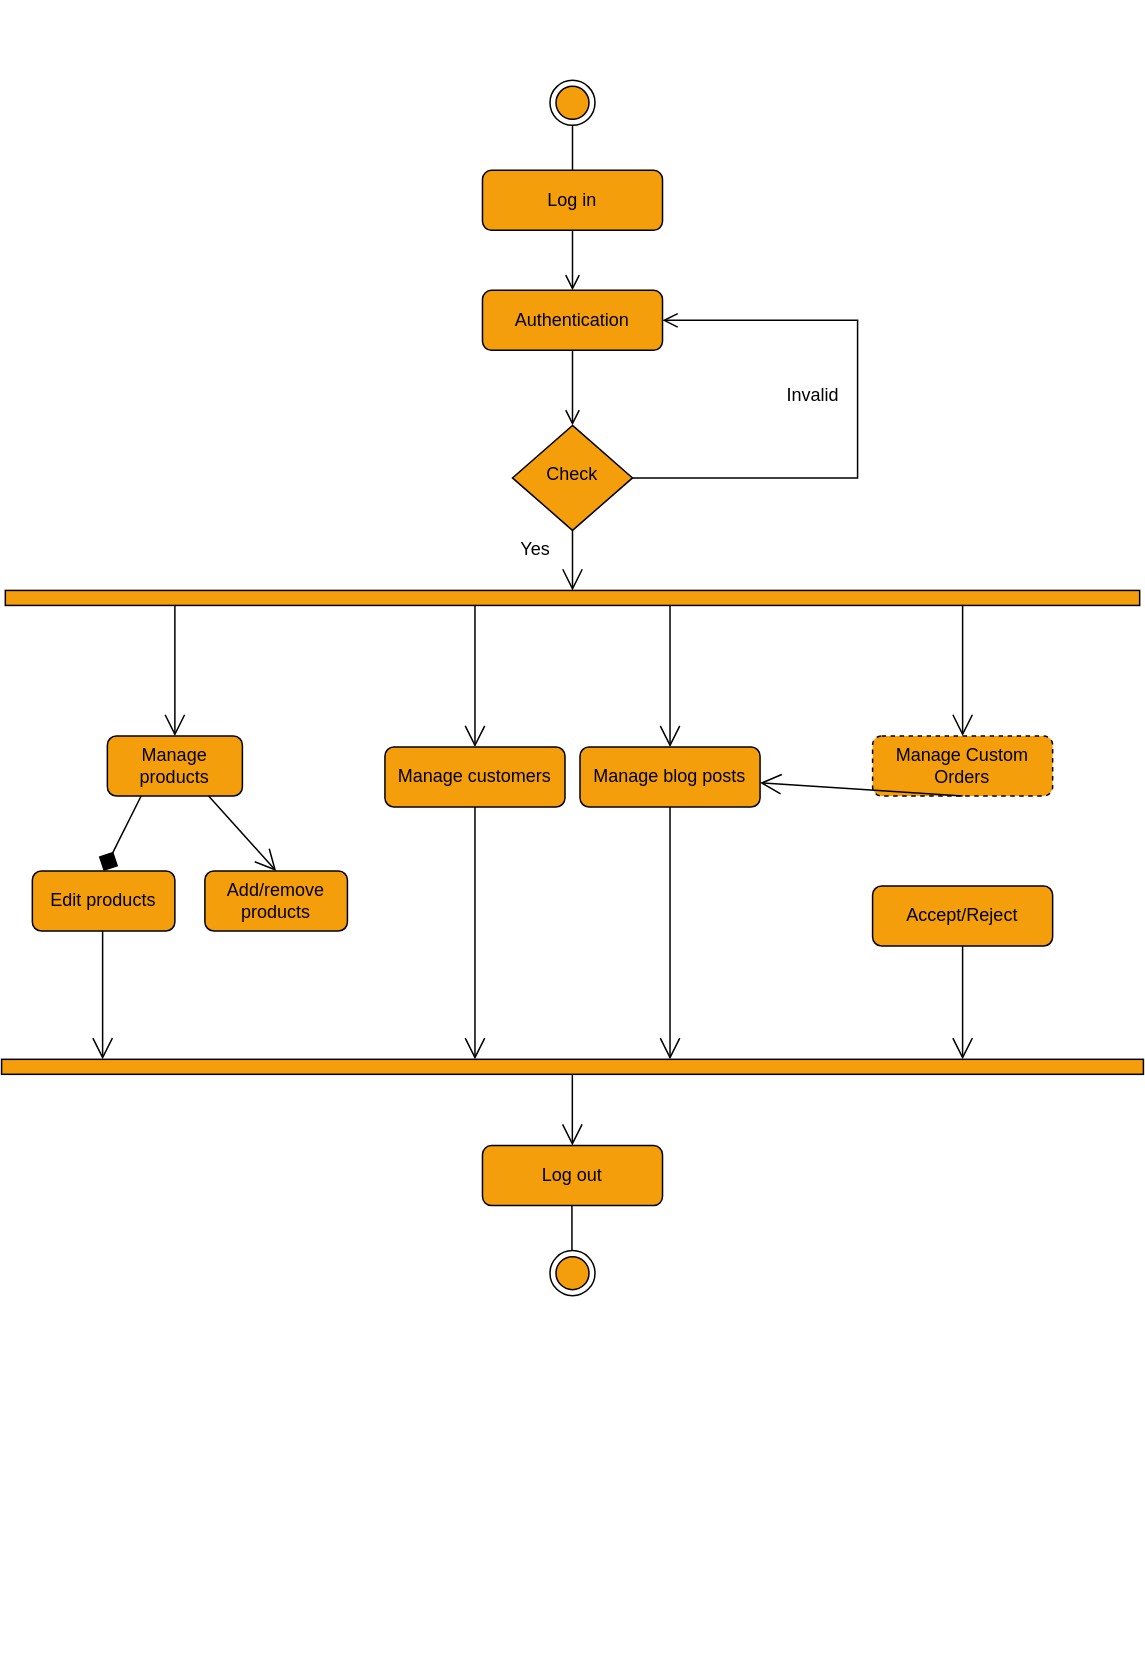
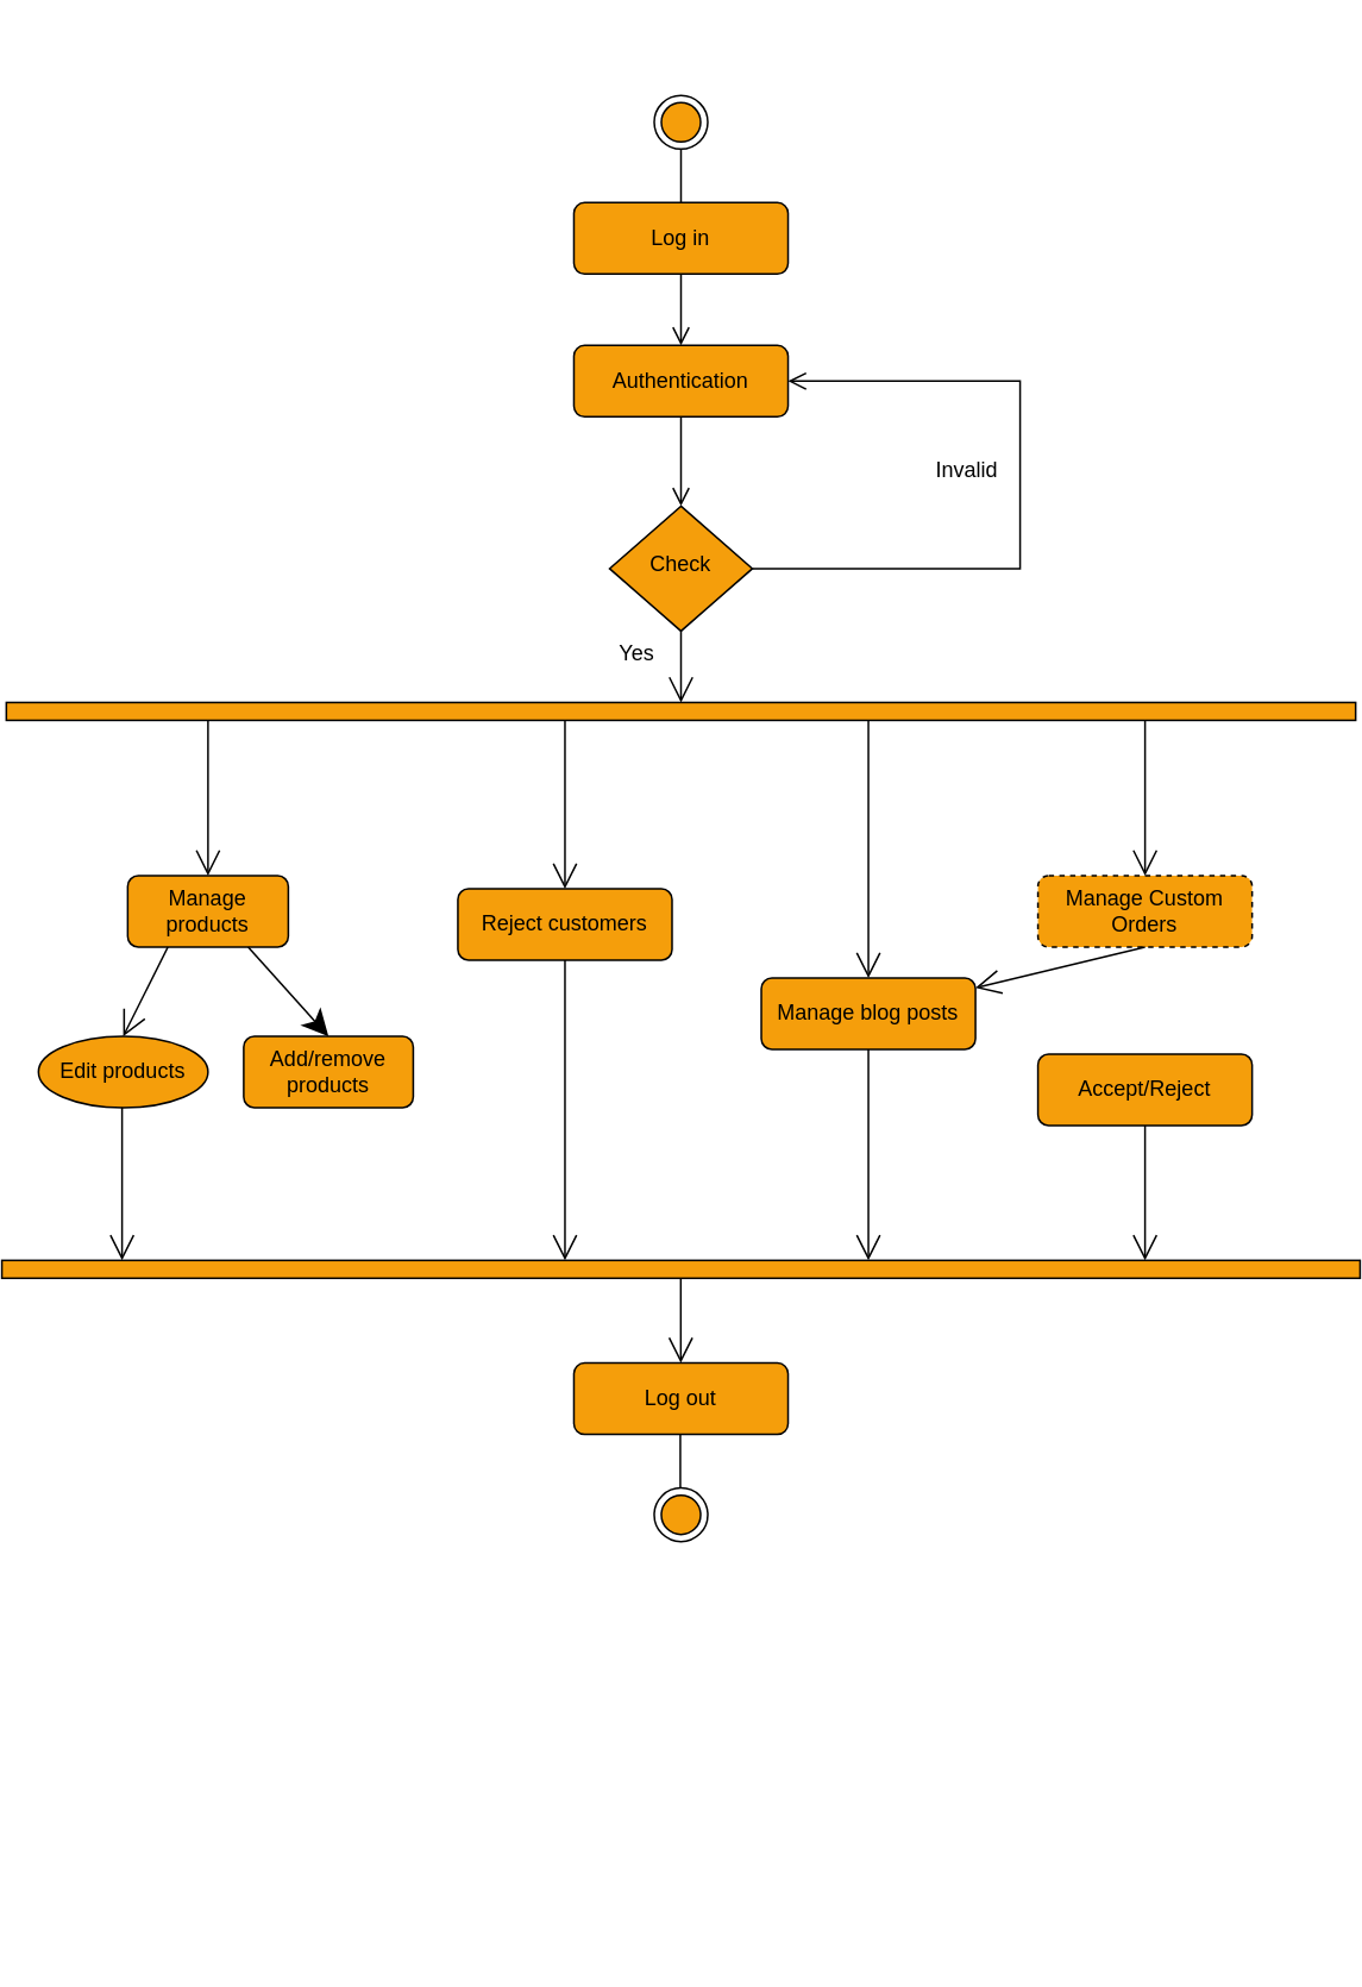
  <mxCell id="0" />
  <mxCell id="1" parent="0" />
  <mxCell id="2" value="" style="rounded=0;html=1;jettySize=auto;orthogonalLoop=1;fontSize=11;endArrow=open;endFill=0;endSize=8;strokeWidth=1;shadow=0;labelBackgroundColor=none;edgeStyle=orthogonalEdgeStyle;strokeColor=light-dark(#000000,#000000);" edge="1" parent="1" source="11" target="5"><mxGeometry relative="1" as="geometry" /></mxCell>
  <mxCell id="3" value="&lt;font style=&quot;color: light-dark(rgb(0, 0, 0), rgb(0, 0, 0));&quot;&gt;Log in&lt;/font&gt;" style="rounded=1;whiteSpace=wrap;html=1;fontSize=12;glass=0;strokeWidth=1;shadow=0;fillColor=light-dark(#F59E0B,#F59E0B);strokeColor=light-dark(#000000,#000000);" vertex="1" parent="1"><mxGeometry x="320" y="113" width="120" height="40" as="geometry" /></mxCell>
  <mxCell id="4" value="&lt;font style=&quot;color: light-dark(rgb(0, 0, 0), rgb(0, 0, 0)); font-size: 12px;&quot;&gt;Invalid&lt;/font&gt;" style="edgeStyle=orthogonalEdgeStyle;rounded=0;html=1;jettySize=auto;orthogonalLoop=1;fontSize=11;endArrow=open;endFill=0;endSize=8;strokeWidth=1;shadow=0;labelBackgroundColor=none;strokeColor=light-dark(#000000,#000000);entryX=1;entryY=0.5;entryDx=0;entryDy=0;" edge="1" parent="1" source="5" target="11"><mxGeometry x="0.065" y="30" relative="1" as="geometry"><mxPoint as="offset" /><mxPoint x="570.091" y="223" as="targetPoint" /><Array as="points"><mxPoint x="570" y="318" /><mxPoint x="570" y="213" /></Array></mxGeometry></mxCell>
  <mxCell id="5" value="&lt;font style=&quot;color: light-dark(rgb(0, 0, 0), rgb(0, 0, 0));&quot;&gt;Check&lt;/font&gt;" style="rhombus;whiteSpace=wrap;html=1;shadow=0;fontFamily=Helvetica;fontSize=12;align=center;strokeWidth=1;spacing=6;spacingTop=-4;fillColor=light-dark(#F59E0B,#F59E0B);strokeColor=light-dark(#000000,#000000);" vertex="1" parent="1"><mxGeometry x="340" y="283" width="80" height="70" as="geometry" /></mxCell>
  <mxCell id="6" value="&lt;font style=&quot;color: light-dark(rgb(0, 0, 0), rgb(0, 0, 0));&quot;&gt;Log out&lt;/font&gt;" style="rounded=1;whiteSpace=wrap;html=1;fontSize=12;glass=0;strokeWidth=1;shadow=0;strokeColor=light-dark(#000000,#000000);fillColor=light-dark(#F59E0B,#F59E0B);" vertex="1" parent="1"><mxGeometry x="320" y="763" width="120" height="40" as="geometry" /></mxCell>
  <mxCell id="7" value="" style="ellipse;html=1;shape=endState;fillColor=light-dark(#F59E0B,#F59E0B);strokeColor=light-dark(#000000,#000000);" vertex="1" parent="1"><mxGeometry x="365" y="53" width="30" height="30" as="geometry" /></mxCell>
  <mxCell id="8" value="" style="endArrow=none;html=1;rounded=0;strokeColor=light-dark(#000000,#000000);entryX=0.5;entryY=1;entryDx=0;entryDy=0;exitX=0.5;exitY=0;exitDx=0;exitDy=0;" edge="1" parent="1" source="3" target="7"><mxGeometry width="50" height="50" relative="1" as="geometry"><mxPoint x="355" y="113" as="sourcePoint" /><mxPoint x="405" y="63" as="targetPoint" /></mxGeometry></mxCell>
  <mxCell id="9" value="" style="ellipse;html=1;shape=endState;fillColor=light-dark(#F59E0B,#F59E0B);strokeColor=light-dark(#000000,#000000);" vertex="1" parent="1"><mxGeometry x="365" y="833" width="30" height="30" as="geometry" /></mxCell>
  <mxCell id="10" value="" style="rounded=0;html=1;jettySize=auto;orthogonalLoop=1;fontSize=11;endArrow=open;endFill=0;endSize=8;strokeWidth=1;shadow=0;labelBackgroundColor=none;edgeStyle=orthogonalEdgeStyle;strokeColor=light-dark(#000000,#000000);" edge="1" parent="1" source="3" target="11"><mxGeometry relative="1" as="geometry"><mxPoint x="380" y="153" as="sourcePoint" /><mxPoint x="380" y="413" as="targetPoint" /></mxGeometry></mxCell>
  <mxCell id="11" value="&lt;font style=&quot;color: light-dark(rgb(0, 0, 0), rgb(0, 0, 0));&quot;&gt;Authentication&lt;/font&gt;" style="rounded=1;whiteSpace=wrap;html=1;fontSize=12;glass=0;strokeWidth=1;shadow=0;fillColor=light-dark(#F59E0B,#F59E0B);strokeColor=light-dark(#000000,#000000);" vertex="1" parent="1"><mxGeometry x="320" y="193" width="120" height="40" as="geometry" /></mxCell>
  <mxCell id="12" value="" style="html=1;points=[[0,0,0,0,5],[0,1,0,0,-5],[1,0,0,0,5],[1,1,0,0,-5]];perimeter=orthogonalPerimeter;outlineConnect=0;targetShapes=umlLifeline;portConstraint=eastwest;newEdgeStyle={&quot;curved&quot;:0,&quot;rounded&quot;:0};rotation=-90;strokeColor=light-dark(#000000,#000000);fillColor=light-dark(#F59E0B,#F59E0B);" vertex="1" parent="1"><mxGeometry x="375" y="20" width="10" height="756" as="geometry" /></mxCell>
  <mxCell id="13" value="&lt;font style=&quot;color: light-dark(rgb(0, 0, 0), rgb(0, 0, 0));&quot;&gt;Manage products&lt;/font&gt;" style="rounded=1;whiteSpace=wrap;html=1;fontSize=12;glass=0;strokeWidth=1;shadow=0;fillColor=light-dark(#F59E0B,#F59E0B);strokeColor=light-dark(#000000,#000000);" vertex="1" parent="1"><mxGeometry x="70" y="490" width="90" height="40" as="geometry" /></mxCell>
  <mxCell id="14" value="" style="endArrow=open;endFill=1;endSize=12;html=1;rounded=0;strokeColor=light-dark(#000000,#000000);entryX=0.5;entryY=0;entryDx=0;entryDy=0;" edge="1" parent="1" source="12" target="13"><mxGeometry width="160" relative="1" as="geometry"><mxPoint x="269.98" y="402.66" as="sourcePoint" /><mxPoint x="270" y="523" as="targetPoint" /></mxGeometry></mxCell>
- <mxCell id="15" value="" style="endArrow=diamond;endFill=1;endSize=12;html=1;rounded=0;strokeColor=light-dark(#000000,#000000);exitX=0.25;exitY=1;exitDx=0;exitDy=0;entryX=0.5;entryY=0;entryDx=0;entryDy=0;" edge="1" parent="1" source="13" target="16"><mxGeometry width="160" relative="1" as="geometry"><mxPoint x="125" y="530" as="sourcePoint" /><mxPoint x="155" y="590" as="targetPoint" /></mxGeometry></mxCell>
- <mxCell id="16" value="&lt;font style=&quot;color: light-dark(rgb(0, 0, 0), rgb(0, 0, 0));&quot;&gt;Edit products&lt;/font&gt;" style="rounded=1;whiteSpace=wrap;html=1;fontSize=12;glass=0;strokeWidth=1;shadow=0;strokeColor=light-dark(#000000,#000000);fillColor=light-dark(#F59E0B,#F59E0B);" vertex="1" parent="1"><mxGeometry x="20" y="580" width="95" height="40" as="geometry" /></mxCell>
+ <mxCell id="15" value="" style="endArrow=open;endFill=1;endSize=12;html=1;rounded=0;strokeColor=light-dark(#000000,#000000);exitX=0.25;exitY=1;exitDx=0;exitDy=0;entryX=0.5;entryY=0;entryDx=0;entryDy=0;" edge="1" parent="1" source="13" target="16"><mxGeometry width="160" relative="1" as="geometry"><mxPoint x="125" y="530" as="sourcePoint" /><mxPoint x="155" y="590" as="targetPoint" /></mxGeometry></mxCell>
+ <mxCell id="16" value="&lt;font style=&quot;color: light-dark(rgb(0, 0, 0), rgb(0, 0, 0));&quot;&gt;Edit products&lt;/font&gt;" style="ellipse;whiteSpace=wrap;html=1;fontSize=12;glass=0;strokeWidth=1;shadow=0;strokeColor=light-dark(#000000,#000000);fillColor=light-dark(#F59E0B,#F59E0B);" vertex="1" parent="1"><mxGeometry x="20" y="580" width="95" height="40" as="geometry" /></mxCell>
  <mxCell id="17" value="" style="html=1;points=[[0,0,0,0,5],[0,1,0,0,-5],[1,0,0,0,5],[1,1,0,0,-5]];perimeter=orthogonalPerimeter;outlineConnect=0;targetShapes=umlLifeline;portConstraint=eastwest;newEdgeStyle={&quot;curved&quot;:0,&quot;rounded&quot;:0};rotation=-90;strokeColor=light-dark(#000000,#000000);fillColor=light-dark(#F59E0B,#F59E0B);" vertex="1" parent="1"><mxGeometry x="375" y="330" width="10" height="761" as="geometry" /></mxCell>
  <mxCell id="18" value="" style="endArrow=open;endFill=1;endSize=12;html=1;rounded=0;exitX=0.5;exitY=1;exitDx=0;exitDy=0;strokeColor=light-dark(#000000,#000000);" edge="1" parent="1" source="5" target="12"><mxGeometry width="160" relative="1" as="geometry"><mxPoint x="330" y="393" as="sourcePoint" /><mxPoint x="490" y="393" as="targetPoint" /></mxGeometry></mxCell>
  <mxCell id="19" value="&lt;font style=&quot;color: light-dark(rgb(0, 0, 0), rgb(0, 0, 0));&quot;&gt;Manage Custom Orders&lt;/font&gt;" style="rounded=1;whiteSpace=wrap;html=1;fontSize=12;glass=0;strokeWidth=1;shadow=0;fillColor=light-dark(#F59E0B,#F59E0B);strokeColor=light-dark(#000000,#000000);dashed=1;" vertex="1" parent="1"><mxGeometry x="580" y="490" width="120" height="40" as="geometry" /></mxCell>
  <mxCell id="20" value="" style="endArrow=open;endFill=1;endSize=12;html=1;rounded=0;strokeColor=light-dark(#000000,#000000);entryX=0.5;entryY=0;entryDx=0;entryDy=0;" edge="1" parent="1" source="12" target="19"><mxGeometry width="160" relative="1" as="geometry"><mxPoint x="490" y="403.59" as="sourcePoint" /><mxPoint x="629.98" y="523" as="targetPoint" /></mxGeometry></mxCell>
  <mxCell id="21" value="" style="endArrow=open;endFill=1;endSize=12;html=1;rounded=0;strokeColor=light-dark(#000000,#000000);exitX=0.5;exitY=1;exitDx=0;exitDy=0;" edge="1" parent="1" source="19" target="33"><mxGeometry width="160" relative="1" as="geometry"><mxPoint x="614.98" y="525" as="sourcePoint" /><mxPoint x="628.75" y="674.89" as="targetPoint" /></mxGeometry></mxCell>
  <mxCell id="22" value="&lt;font style=&quot;color: light-dark(rgb(0, 0, 0), rgb(0, 0, 0));&quot;&gt;Yes&lt;/font&gt;" style="text;html=1;align=center;verticalAlign=middle;resizable=0;points=[];autosize=1;strokeColor=none;fillColor=none;" vertex="1" parent="1"><mxGeometry x="335" y="351" width="40" height="30" as="geometry" /></mxCell>
  <mxCell id="23" value="" style="endArrow=none;html=1;rounded=0;strokeColor=light-dark(#000000,#000000);entryX=0.5;entryY=1;entryDx=0;entryDy=0;exitX=0.5;exitY=0;exitDx=0;exitDy=0;" edge="1" parent="1"><mxGeometry width="50" height="50" relative="1" as="geometry"><mxPoint x="379.63" y="833" as="sourcePoint" /><mxPoint x="379.63" y="803" as="targetPoint" /></mxGeometry></mxCell>
  <mxCell id="24" value="" style="endArrow=open;endFill=1;endSize=12;html=1;rounded=0;strokeColor=light-dark(#000000,#000000);exitX=0.493;exitY=0.997;exitDx=0;exitDy=0;exitPerimeter=0;" edge="1" parent="1" source="16" target="17"><mxGeometry width="160" relative="1" as="geometry"><mxPoint x="130" y="640" as="sourcePoint" /><mxPoint x="218.67" y="704.73" as="targetPoint" /></mxGeometry></mxCell>
  <mxCell id="25" value="" style="endArrow=open;endFill=1;endSize=12;html=1;rounded=0;strokeColor=light-dark(#000000,#000000);" edge="1" parent="1" source="17"><mxGeometry width="160" relative="1" as="geometry"><mxPoint x="379.89" y="723" as="sourcePoint" /><mxPoint x="379.89" y="763" as="targetPoint" /></mxGeometry></mxCell>
- <mxCell id="26" value="&lt;font style=&quot;color: light-dark(rgb(0, 0, 0), rgb(0, 0, 0));&quot;&gt;Manage customers&lt;/font&gt;" style="rounded=1;whiteSpace=wrap;html=1;fontSize=12;glass=0;strokeWidth=1;shadow=0;fillColor=light-dark(#F59E0B,#F59E0B);strokeColor=light-dark(#000000,#000000);" vertex="1" parent="1"><mxGeometry x="255" y="497.34" width="120" height="40" as="geometry" /></mxCell>
+ <mxCell id="26" value="&lt;font style=&quot;color: light-dark(rgb(0, 0, 0), rgb(0, 0, 0));&quot;&gt;Reject customers&lt;/font&gt;" style="rounded=1;whiteSpace=wrap;html=1;fontSize=12;glass=0;strokeWidth=1;shadow=0;fillColor=light-dark(#F59E0B,#F59E0B);strokeColor=light-dark(#000000,#000000);" vertex="1" parent="1"><mxGeometry x="255" y="497.34" width="120" height="40" as="geometry" /></mxCell>
  <mxCell id="27" value="" style="endArrow=open;endFill=1;endSize=12;html=1;rounded=0;strokeColor=light-dark(#000000,#000000);entryX=0.5;entryY=0;entryDx=0;entryDy=0;" edge="1" parent="1" target="26"><mxGeometry width="160" relative="1" as="geometry"><mxPoint x="315" y="403" as="sourcePoint" /><mxPoint x="375" y="520.34" as="targetPoint" /></mxGeometry></mxCell>
  <mxCell id="28" value="" style="endArrow=open;endFill=1;endSize=12;html=1;rounded=0;strokeColor=light-dark(#000000,#000000);exitX=0.5;exitY=1;exitDx=0;exitDy=0;" edge="1" parent="1" source="26"><mxGeometry width="160" relative="1" as="geometry"><mxPoint x="285" y="542.34" as="sourcePoint" /><mxPoint x="315" y="705.5" as="targetPoint" /></mxGeometry></mxCell>
  <mxCell id="29" value="&lt;font style=&quot;color: light-dark(rgb(0, 0, 0), rgb(0, 0, 0));&quot;&gt;Add/remove products&lt;/font&gt;" style="rounded=1;whiteSpace=wrap;html=1;fontSize=12;glass=0;strokeWidth=1;shadow=0;strokeColor=light-dark(#000000,#000000);fillColor=light-dark(#F59E0B,#F59E0B);" vertex="1" parent="1"><mxGeometry x="135" y="580" width="95" height="40" as="geometry" /></mxCell>
- <mxCell id="30" value="" style="endArrow=open;endFill=1;endSize=12;html=1;rounded=0;strokeColor=light-dark(#000000,#000000);exitX=0.75;exitY=1;exitDx=0;exitDy=0;entryX=0.5;entryY=0;entryDx=0;entryDy=0;" edge="1" parent="1" source="13" target="29"><mxGeometry width="160" relative="1" as="geometry"><mxPoint x="185" y="530" as="sourcePoint" /><mxPoint x="235" y="580" as="targetPoint" /></mxGeometry></mxCell>
+ <mxCell id="30" value="" style="endArrow=classic;endFill=1;endSize=12;html=1;rounded=0;strokeColor=light-dark(#000000,#000000);exitX=0.75;exitY=1;exitDx=0;exitDy=0;entryX=0.5;entryY=0;entryDx=0;entryDy=0;" edge="1" parent="1" source="13" target="29"><mxGeometry width="160" relative="1" as="geometry"><mxPoint x="185" y="530" as="sourcePoint" /><mxPoint x="235" y="580" as="targetPoint" /></mxGeometry></mxCell>
  <mxCell id="31" value="&lt;font style=&quot;color: light-dark(rgb(0, 0, 0), rgb(0, 0, 0));&quot;&gt;Accept/Reject&lt;/font&gt;" style="rounded=1;whiteSpace=wrap;html=1;fontSize=12;glass=0;strokeWidth=1;shadow=0;fillColor=light-dark(#F59E0B,#F59E0B);strokeColor=light-dark(#000000,#000000);" vertex="1" parent="1"><mxGeometry x="580" y="590" width="120" height="40" as="geometry" /></mxCell>
  <mxCell id="32" value="" style="endArrow=open;endFill=1;endSize=12;html=1;rounded=0;strokeColor=light-dark(#000000,#000000);exitX=0.468;exitY=1.005;exitDx=0;exitDy=0;exitPerimeter=0;" edge="1" parent="1" target="17"><mxGeometry width="160" relative="1" as="geometry"><mxPoint x="639.99" y="630" as="sourcePoint" /><mxPoint x="639.83" y="699.8" as="targetPoint" /></mxGeometry></mxCell>
- <mxCell id="33" value="&lt;font style=&quot;color: light-dark(rgb(0, 0, 0), rgb(0, 0, 0));&quot;&gt;Manage blog posts&lt;/font&gt;" style="rounded=1;whiteSpace=wrap;html=1;fontSize=12;glass=0;strokeWidth=1;shadow=0;fillColor=light-dark(#F59E0B,#F59E0B);strokeColor=light-dark(#000000,#000000);" vertex="1" parent="1"><mxGeometry x="385" y="497.34" width="120" height="40" as="geometry" /></mxCell>
+ <mxCell id="33" value="&lt;font style=&quot;color: light-dark(rgb(0, 0, 0), rgb(0, 0, 0));&quot;&gt;Manage blog posts&lt;/font&gt;" style="rounded=1;whiteSpace=wrap;html=1;fontSize=12;glass=0;strokeWidth=1;shadow=0;fillColor=light-dark(#F59E0B,#F59E0B);strokeColor=light-dark(#000000,#000000);" vertex="1" parent="1"><mxGeometry x="425" y="547.34" width="120" height="40" as="geometry" /></mxCell>
  <mxCell id="34" value="" style="endArrow=open;endFill=1;endSize=12;html=1;rounded=0;strokeColor=light-dark(#000000,#000000);entryX=0.5;entryY=0;entryDx=0;entryDy=0;" edge="1" parent="1" source="12" target="33"><mxGeometry width="160" relative="1" as="geometry"><mxPoint x="445" y="410" as="sourcePoint" /><mxPoint x="505" y="517.34" as="targetPoint" /></mxGeometry></mxCell>
  <mxCell id="35" value="" style="endArrow=open;endFill=1;endSize=12;html=1;rounded=0;strokeColor=light-dark(#000000,#000000);exitX=0.5;exitY=1;exitDx=0;exitDy=0;" edge="1" parent="1" source="33" target="17"><mxGeometry width="160" relative="1" as="geometry"><mxPoint x="415" y="539.34" as="sourcePoint" /><mxPoint x="445" y="702.5" as="targetPoint" /></mxGeometry></mxCell>
